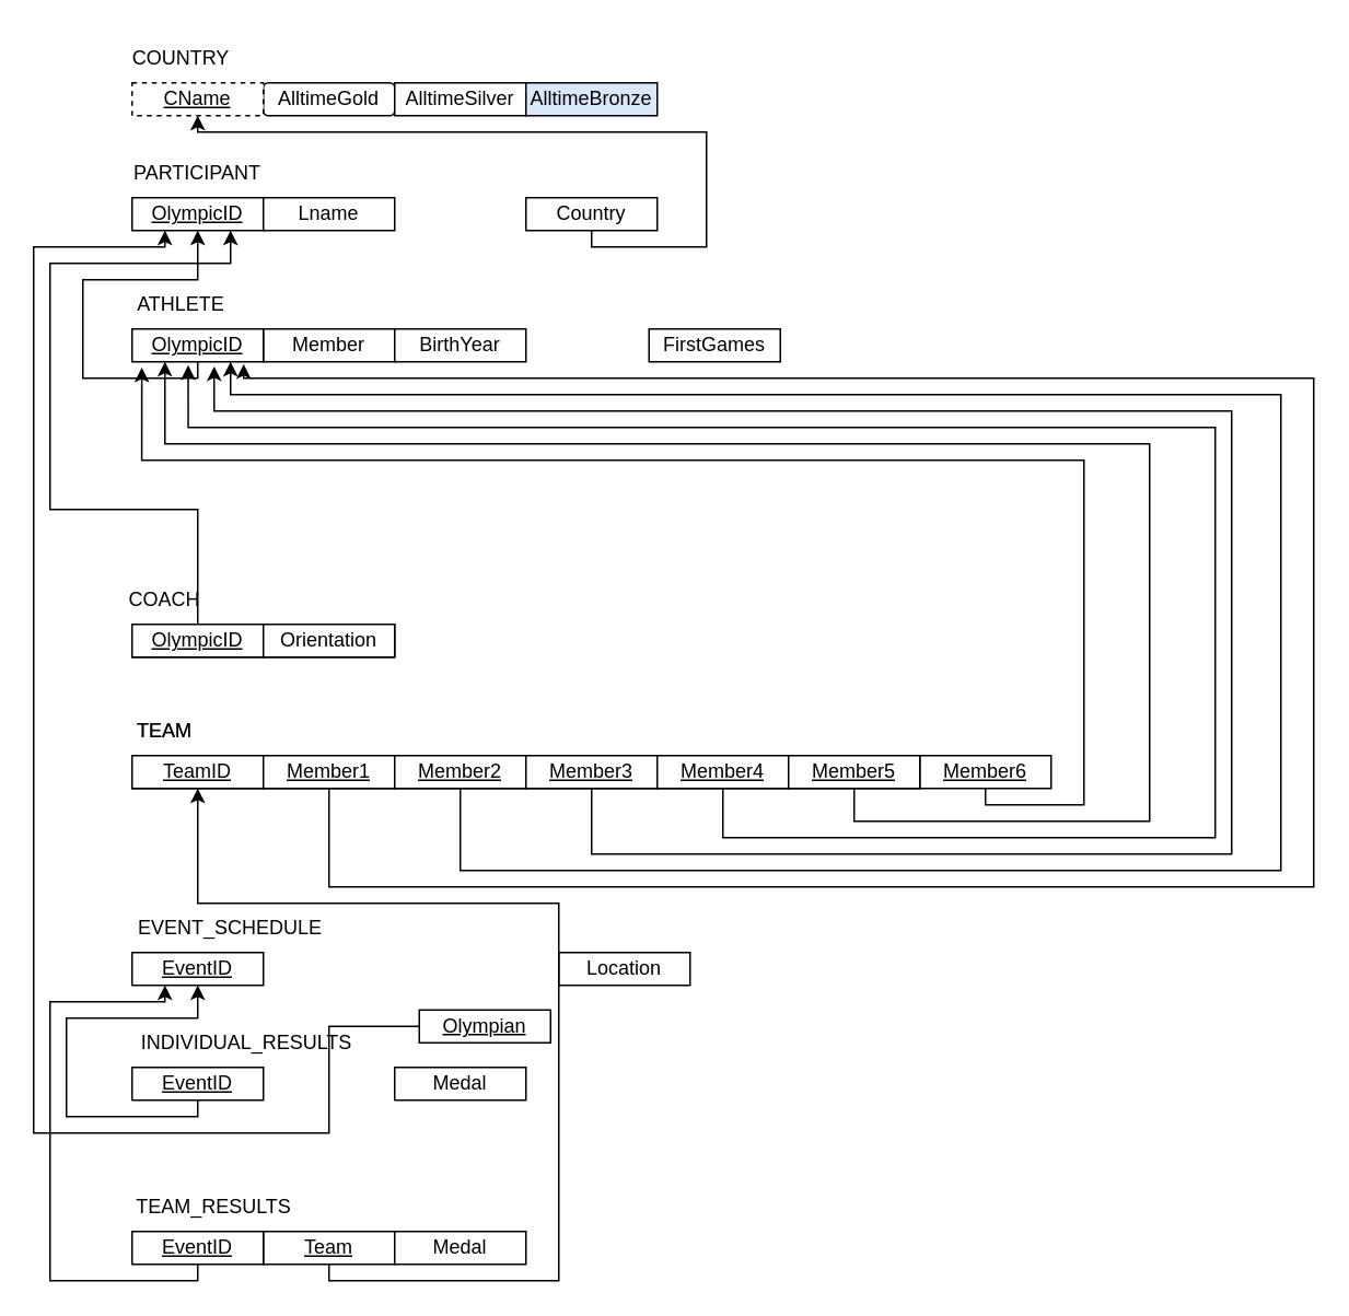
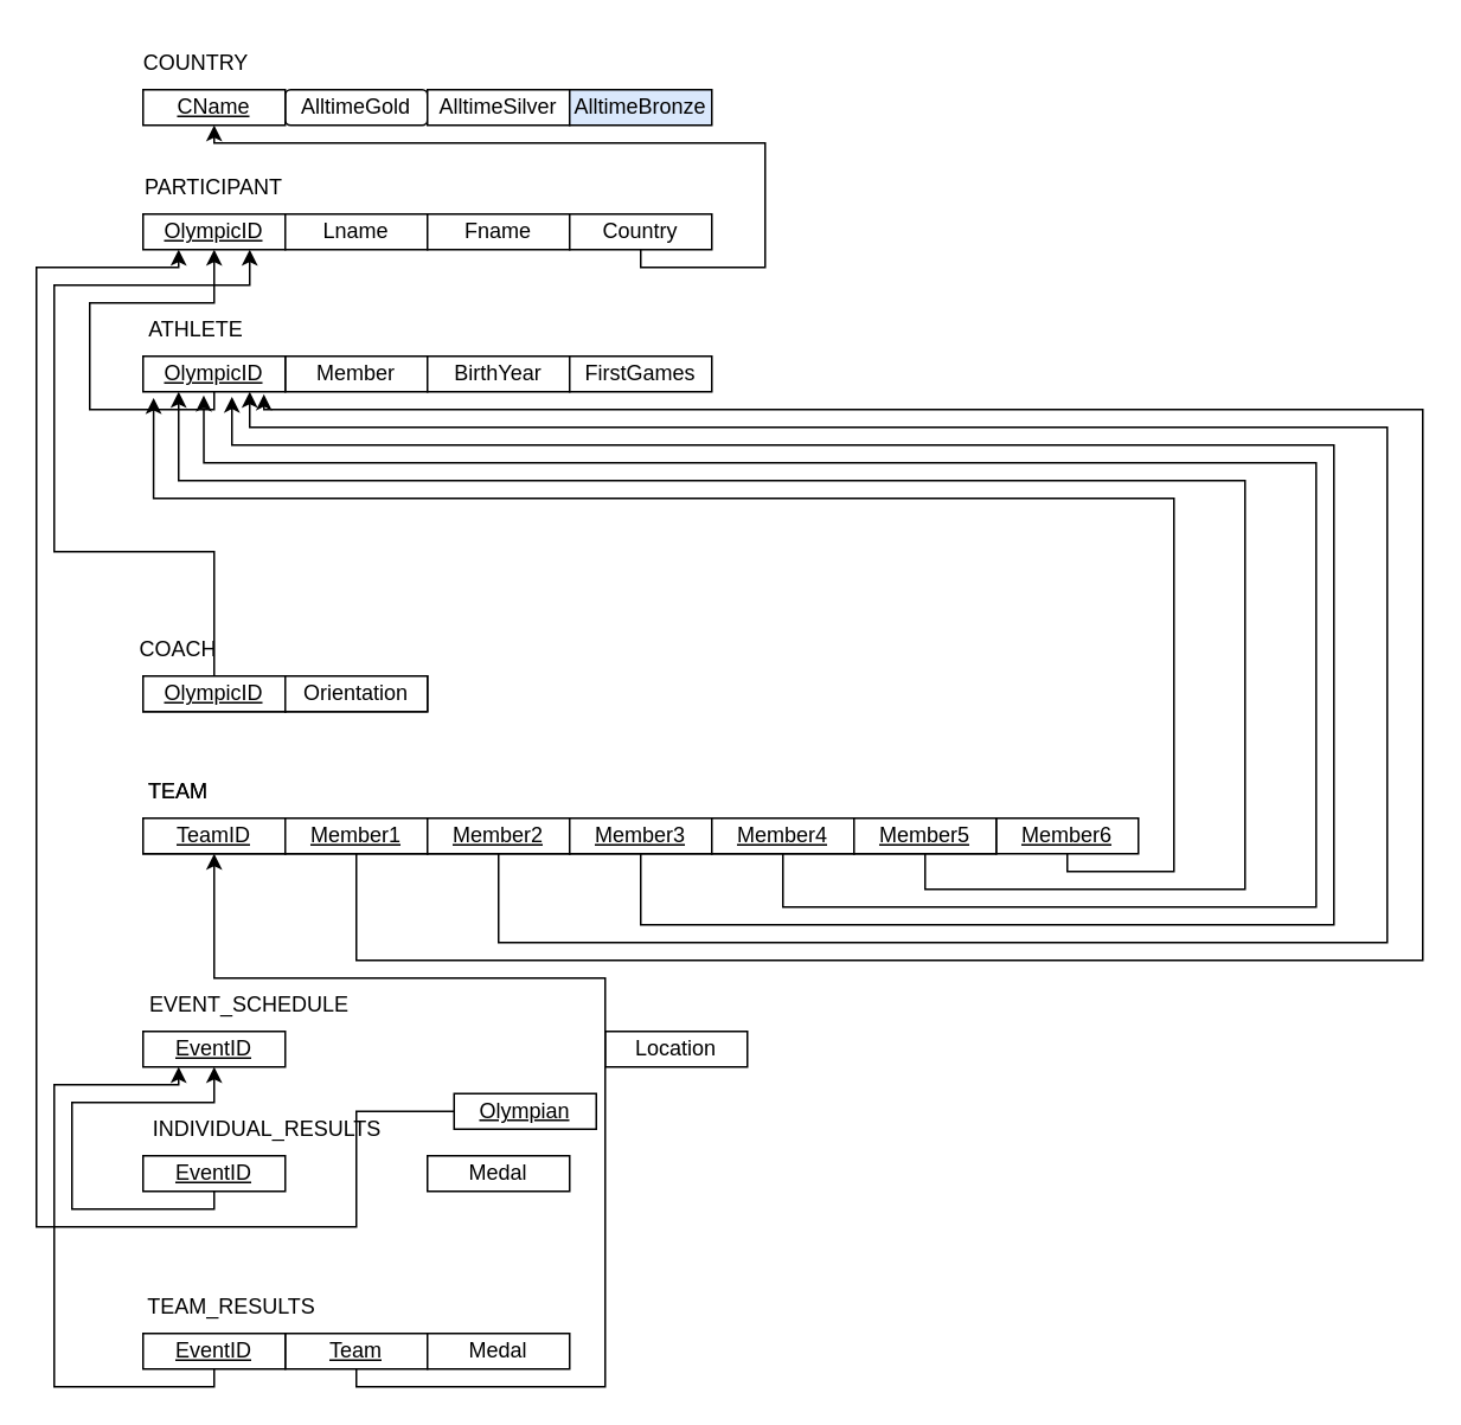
  <mxCell id="0" />
  <mxCell id="1" parent="0" />
  <mxCell id="2" value="COUNTRY" style="text;html=1;strokeColor=none;fillColor=none;align=center;verticalAlign=middle;whiteSpace=wrap;rounded=0;" vertex="1" parent="1"><mxGeometry x="80" y="20" width="60" height="30" as="geometry" /></mxCell>
  <mxCell id="3" value="AlltimeGold" style="whiteSpace=wrap;html=1;rounded=1;" vertex="1" parent="1"><mxGeometry x="160" y="50" width="80" height="20" as="geometry" /></mxCell>
- <mxCell id="4" value="CName" style="rounded=0;whiteSpace=wrap;html=1;fontStyle=4;dashed=1;" vertex="1" parent="1"><mxGeometry x="80" y="50" width="80" height="20" as="geometry" /></mxCell>
+ <mxCell id="4" value="CName" style="rounded=0;whiteSpace=wrap;html=1;fontStyle=4" vertex="1" parent="1"><mxGeometry x="80" y="50" width="80" height="20" as="geometry" /></mxCell>
  <mxCell id="5" value="AlltimeSilver" style="rounded=0;whiteSpace=wrap;html=1;" vertex="1" parent="1"><mxGeometry x="240" y="50" width="80" height="20" as="geometry" /></mxCell>
  <mxCell id="6" value="PARTICIPANT" style="text;html=1;strokeColor=none;fillColor=none;align=center;verticalAlign=middle;whiteSpace=wrap;rounded=0;" vertex="1" parent="1"><mxGeometry x="90" y="90" width="60" height="30" as="geometry" /></mxCell>
  <mxCell id="7" value="&lt;u&gt;OlympicID&lt;/u&gt;" style="rounded=0;whiteSpace=wrap;html=1;" vertex="1" parent="1"><mxGeometry x="80" y="120" width="80" height="20" as="geometry" /></mxCell>
  <mxCell id="8" value="Lname" style="rounded=0;whiteSpace=wrap;html=1;" vertex="1" parent="1"><mxGeometry x="160" y="120" width="80" height="20" as="geometry" /></mxCell>
  <mxCell id="9" value="ATHLETE" style="text;html=1;strokeColor=none;fillColor=none;align=center;verticalAlign=middle;whiteSpace=wrap;rounded=0;" vertex="1" parent="1"><mxGeometry x="80" y="170" width="60" height="30" as="geometry" /></mxCell>
  <mxCell id="10" value="Member" style="rounded=0;whiteSpace=wrap;html=1;" vertex="1" parent="1"><mxGeometry x="160" y="200" width="80" height="20" as="geometry" /></mxCell>
  <mxCell id="11" style="edgeStyle=orthogonalEdgeStyle;rounded=0;orthogonalLoop=1;jettySize=auto;html=1;entryX=0.5;entryY=1;entryDx=0;entryDy=0;" edge="1" parent="1" source="12" target="7"><mxGeometry relative="1" as="geometry"><Array as="points"><mxPoint x="120" y="230" /><mxPoint x="50" y="230" /><mxPoint x="50" y="170" /><mxPoint x="120" y="170" /></Array></mxGeometry></mxCell>
  <mxCell id="12" value="OlympicID" style="rounded=0;whiteSpace=wrap;html=1;fontStyle=4" vertex="1" parent="1"><mxGeometry x="80" y="200" width="80" height="20" as="geometry" /></mxCell>
  <mxCell id="13" value="Orientation" style="rounded=0;whiteSpace=wrap;html=1;" vertex="1" parent="1"><mxGeometry x="160" y="380" width="80" height="20" as="geometry" /></mxCell>
  <mxCell id="14" style="edgeStyle=orthogonalEdgeStyle;rounded=0;orthogonalLoop=1;jettySize=auto;html=1;entryX=0.75;entryY=1;entryDx=0;entryDy=0;" edge="1" parent="1" source="15" target="7"><mxGeometry relative="1" as="geometry"><Array as="points"><mxPoint x="120" y="310" /><mxPoint x="30" y="310" /><mxPoint x="30" y="160" /><mxPoint x="140" y="160" /></Array></mxGeometry></mxCell>
  <mxCell id="15" value="OlympicID" style="rounded=0;whiteSpace=wrap;html=1;fontStyle=4" vertex="1" parent="1"><mxGeometry x="80" y="380" width="80" height="20" as="geometry" /></mxCell>
  <mxCell id="16" value="TEAM" style="text;html=1;strokeColor=none;fillColor=none;align=center;verticalAlign=middle;whiteSpace=wrap;rounded=0;" vertex="1" parent="1"><mxGeometry x="70" y="430" width="60" height="30" as="geometry" /></mxCell>
  <mxCell id="17" value="Member1" style="rounded=0;whiteSpace=wrap;html=1;fontStyle=4" vertex="1" parent="1"><mxGeometry x="160" y="460" width="80" height="20" as="geometry" /></mxCell>
  <mxCell id="18" value="TeamID" style="rounded=0;whiteSpace=wrap;html=1;fontStyle=4" vertex="1" parent="1"><mxGeometry x="80" y="460" width="80" height="20" as="geometry" /></mxCell>
  <mxCell id="19" value="AlltimeBronze" style="rounded=0;whiteSpace=wrap;html=1;fillColor=#dae8fc;" vertex="1" parent="1"><mxGeometry x="320" y="50" width="80" height="20" as="geometry" /></mxCell>
+ <mxCell id="20" value="Fname" style="rounded=0;whiteSpace=wrap;html=1;" vertex="1" parent="1"><mxGeometry x="240" y="120" width="80" height="20" as="geometry" /></mxCell>
  <mxCell id="21" style="edgeStyle=orthogonalEdgeStyle;rounded=0;orthogonalLoop=1;jettySize=auto;html=1;entryX=0.5;entryY=1;entryDx=0;entryDy=0;" edge="1" parent="1" source="22" target="4"><mxGeometry relative="1" as="geometry"><Array as="points"><mxPoint x="360" y="150" /><mxPoint x="430" y="150" /><mxPoint x="430" y="80" /><mxPoint x="120" y="80" /></Array></mxGeometry></mxCell>
  <mxCell id="22" value="Country" style="rounded=0;whiteSpace=wrap;html=1;" vertex="1" parent="1"><mxGeometry x="320" y="120" width="80" height="20" as="geometry" /></mxCell>
  <mxCell id="23" value="BirthYear" style="rounded=0;whiteSpace=wrap;html=1;" vertex="1" parent="1"><mxGeometry x="240" y="200" width="80" height="20" as="geometry" /></mxCell>
- <mxCell id="24" value="FirstGames" style="rounded=0;whiteSpace=wrap;html=1;" vertex="1" parent="1"><mxGeometry x="395" y="200" width="80" height="20" as="geometry" /></mxCell>
+ <mxCell id="24" value="FirstGames" style="rounded=0;whiteSpace=wrap;html=1;" vertex="1" parent="1"><mxGeometry x="320" y="200" width="80" height="20" as="geometry" /></mxCell>
  <mxCell id="25" value="Member2" style="rounded=0;whiteSpace=wrap;html=1;fontStyle=4" vertex="1" parent="1"><mxGeometry x="240" y="460" width="80" height="20" as="geometry" /></mxCell>
  <mxCell id="26" value="Member3" style="rounded=0;whiteSpace=wrap;html=1;fontStyle=4" vertex="1" parent="1"><mxGeometry x="320" y="460" width="80" height="20" as="geometry" /></mxCell>
  <mxCell id="27" value="Member4" style="rounded=0;whiteSpace=wrap;html=1;fontStyle=4" vertex="1" parent="1"><mxGeometry x="400" y="460" width="80" height="20" as="geometry" /></mxCell>
  <mxCell id="28" style="edgeStyle=orthogonalEdgeStyle;rounded=0;orthogonalLoop=1;jettySize=auto;html=1;entryX=0.25;entryY=1;entryDx=0;entryDy=0;" edge="1" parent="1" source="29" target="12"><mxGeometry relative="1" as="geometry"><Array as="points"><mxPoint x="520" y="500" /><mxPoint x="700" y="500" /><mxPoint x="700" y="270" /><mxPoint x="100" y="270" /></Array></mxGeometry></mxCell>
  <mxCell id="29" value="Member5" style="rounded=0;whiteSpace=wrap;html=1;fontStyle=4" vertex="1" parent="1"><mxGeometry x="480" y="460" width="80" height="20" as="geometry" /></mxCell>
  <mxCell id="30" style="edgeStyle=orthogonalEdgeStyle;rounded=0;orthogonalLoop=1;jettySize=auto;html=1;entryX=0.074;entryY=1.172;entryDx=0;entryDy=0;entryPerimeter=0;" edge="1" parent="1" source="31" target="12"><mxGeometry relative="1" as="geometry"><Array as="points"><mxPoint x="600" y="490" /><mxPoint x="660" y="490" /><mxPoint x="660" y="280" /><mxPoint x="86" y="280" /></Array></mxGeometry></mxCell>
  <mxCell id="31" value="Member6" style="rounded=0;whiteSpace=wrap;html=1;fontStyle=4" vertex="1" parent="1"><mxGeometry x="560" y="460" width="80" height="20" as="geometry" /></mxCell>
  <mxCell id="32" value="COACH" style="text;html=1;strokeColor=none;fillColor=none;align=center;verticalAlign=middle;whiteSpace=wrap;rounded=0;" vertex="1" parent="1"><mxGeometry x="70" y="350" width="60" height="30" as="geometry" /></mxCell>
  <mxCell id="33" value="OlympicID" style="rounded=0;whiteSpace=wrap;html=1;fontStyle=4" vertex="1" parent="1"><mxGeometry x="80" y="380" width="80" height="20" as="geometry" /></mxCell>
  <mxCell id="34" value="Orientation" style="rounded=0;whiteSpace=wrap;html=1;" vertex="1" parent="1"><mxGeometry x="160" y="380" width="80" height="20" as="geometry" /></mxCell>
  <mxCell id="35" value="TEAM" style="text;html=1;strokeColor=none;fillColor=none;align=center;verticalAlign=middle;whiteSpace=wrap;rounded=0;" vertex="1" parent="1"><mxGeometry x="70" y="430" width="60" height="30" as="geometry" /></mxCell>
  <mxCell id="36" value="TeamID" style="rounded=0;whiteSpace=wrap;html=1;fontStyle=4" vertex="1" parent="1"><mxGeometry x="80" y="460" width="80" height="20" as="geometry" /></mxCell>
  <mxCell id="37" style="edgeStyle=orthogonalEdgeStyle;rounded=0;orthogonalLoop=1;jettySize=auto;html=1;entryX=0.85;entryY=1.069;entryDx=0;entryDy=0;entryPerimeter=0;" edge="1" parent="1" source="38" target="12"><mxGeometry relative="1" as="geometry"><Array as="points"><mxPoint x="200" y="540" /><mxPoint x="800" y="540" /><mxPoint x="800" y="230" /><mxPoint x="148" y="230" /></Array></mxGeometry></mxCell>
  <mxCell id="38" value="Member1" style="rounded=0;whiteSpace=wrap;html=1;fontStyle=4" vertex="1" parent="1"><mxGeometry x="160" y="460" width="80" height="20" as="geometry" /></mxCell>
  <mxCell id="39" style="edgeStyle=orthogonalEdgeStyle;rounded=0;orthogonalLoop=1;jettySize=auto;html=1;entryX=0.75;entryY=1;entryDx=0;entryDy=0;" edge="1" parent="1" source="40" target="12"><mxGeometry relative="1" as="geometry"><Array as="points"><mxPoint x="280" y="530" /><mxPoint x="780" y="530" /><mxPoint x="780" y="240" /><mxPoint x="140" y="240" /></Array></mxGeometry></mxCell>
  <mxCell id="40" value="Member2" style="rounded=0;whiteSpace=wrap;html=1;fontStyle=4" vertex="1" parent="1"><mxGeometry x="240" y="460" width="80" height="20" as="geometry" /></mxCell>
  <mxCell id="41" style="edgeStyle=orthogonalEdgeStyle;rounded=0;orthogonalLoop=1;jettySize=auto;html=1;entryX=0.625;entryY=1.138;entryDx=0;entryDy=0;entryPerimeter=0;" edge="1" parent="1" source="42" target="12"><mxGeometry relative="1" as="geometry"><Array as="points"><mxPoint x="360" y="520" /><mxPoint x="750" y="520" /><mxPoint x="750" y="250" /><mxPoint x="130" y="250" /></Array></mxGeometry></mxCell>
  <mxCell id="42" value="Member3" style="rounded=0;whiteSpace=wrap;html=1;fontStyle=4" vertex="1" parent="1"><mxGeometry x="320" y="460" width="80" height="20" as="geometry" /></mxCell>
  <mxCell id="43" style="edgeStyle=orthogonalEdgeStyle;rounded=0;orthogonalLoop=1;jettySize=auto;html=1;entryX=0.427;entryY=1.103;entryDx=0;entryDy=0;entryPerimeter=0;" edge="1" parent="1" source="44" target="12"><mxGeometry relative="1" as="geometry"><Array as="points"><mxPoint x="440" y="510" /><mxPoint x="740" y="510" /><mxPoint x="740" y="260" /><mxPoint x="114" y="260" /></Array></mxGeometry></mxCell>
  <mxCell id="44" value="Member4" style="rounded=0;whiteSpace=wrap;html=1;fontStyle=4" vertex="1" parent="1"><mxGeometry x="400" y="460" width="80" height="20" as="geometry" /></mxCell>
  <mxCell id="45" value="Member5" style="rounded=0;whiteSpace=wrap;html=1;fontStyle=4" vertex="1" parent="1"><mxGeometry x="480" y="460" width="80" height="20" as="geometry" /></mxCell>
  <mxCell id="46" value="EventID" style="rounded=0;whiteSpace=wrap;html=1;fontStyle=4" vertex="1" parent="1"><mxGeometry x="80" y="580" width="80" height="20" as="geometry" /></mxCell>
  <mxCell id="47" value="Location" style="rounded=0;whiteSpace=wrap;html=1;" vertex="1" parent="1"><mxGeometry x="340" y="580" width="80" height="20" as="geometry" /></mxCell>
  <mxCell id="48" value="EVENT_SCHEDULE" style="text;html=1;strokeColor=none;fillColor=none;align=center;verticalAlign=middle;whiteSpace=wrap;rounded=0;" vertex="1" parent="1"><mxGeometry x="110" y="550" width="60" height="30" as="geometry" /></mxCell>
  <mxCell id="49" style="edgeStyle=orthogonalEdgeStyle;rounded=0;orthogonalLoop=1;jettySize=auto;html=1;entryX=0.25;entryY=1;entryDx=0;entryDy=0;" edge="1" parent="1" source="50" target="7"><mxGeometry relative="1" as="geometry"><Array as="points"><mxPoint x="200" y="690" /><mxPoint x="20" y="690" /><mxPoint x="20" y="150" /><mxPoint x="100" y="150" /></Array></mxGeometry></mxCell>
  <mxCell id="50" value="&lt;u&gt;Olympian&lt;/u&gt;" style="rounded=0;whiteSpace=wrap;html=1;" vertex="1" parent="1"><mxGeometry x="255" y="615" width="80" height="20" as="geometry" /></mxCell>
  <mxCell id="51" style="edgeStyle=orthogonalEdgeStyle;rounded=0;orthogonalLoop=1;jettySize=auto;html=1;entryX=0.5;entryY=1;entryDx=0;entryDy=0;" edge="1" parent="1" source="52" target="46"><mxGeometry relative="1" as="geometry"><Array as="points"><mxPoint x="120" y="680" /><mxPoint x="40" y="680" /><mxPoint x="40" y="620" /><mxPoint x="120" y="620" /></Array></mxGeometry></mxCell>
  <mxCell id="52" value="EventID" style="rounded=0;whiteSpace=wrap;html=1;fontStyle=4" vertex="1" parent="1"><mxGeometry x="80" y="650" width="80" height="20" as="geometry" /></mxCell>
  <mxCell id="53" value="Medal" style="rounded=0;whiteSpace=wrap;html=1;" vertex="1" parent="1"><mxGeometry x="240" y="650" width="80" height="20" as="geometry" /></mxCell>
  <mxCell id="54" value="INDIVIDUAL_RESULTS" style="text;html=1;strokeColor=none;fillColor=none;align=center;verticalAlign=middle;whiteSpace=wrap;rounded=0;" vertex="1" parent="1"><mxGeometry x="120" y="620" width="60" height="30" as="geometry" /></mxCell>
  <mxCell id="55" style="edgeStyle=orthogonalEdgeStyle;rounded=0;orthogonalLoop=1;jettySize=auto;html=1;entryX=0.5;entryY=1;entryDx=0;entryDy=0;" edge="1" parent="1" source="56" target="36"><mxGeometry relative="1" as="geometry"><Array as="points"><mxPoint x="200" y="780" /><mxPoint x="340" y="780" /><mxPoint x="340" y="550" /><mxPoint x="120" y="550" /></Array></mxGeometry></mxCell>
  <mxCell id="56" value="&lt;u&gt;Team&lt;/u&gt;" style="rounded=0;whiteSpace=wrap;html=1;" vertex="1" parent="1"><mxGeometry x="160" y="750" width="80" height="20" as="geometry" /></mxCell>
  <mxCell id="57" style="edgeStyle=orthogonalEdgeStyle;rounded=0;orthogonalLoop=1;jettySize=auto;html=1;entryX=0.25;entryY=1;entryDx=0;entryDy=0;" edge="1" parent="1" source="58" target="46"><mxGeometry relative="1" as="geometry"><Array as="points"><mxPoint x="120" y="780" /><mxPoint x="30" y="780" /><mxPoint x="30" y="610" /><mxPoint x="100" y="610" /></Array></mxGeometry></mxCell>
  <mxCell id="58" value="EventID" style="rounded=0;whiteSpace=wrap;html=1;fontStyle=4" vertex="1" parent="1"><mxGeometry x="80" y="750" width="80" height="20" as="geometry" /></mxCell>
  <mxCell id="59" value="Medal" style="rounded=0;whiteSpace=wrap;html=1;" vertex="1" parent="1"><mxGeometry x="240" y="750" width="80" height="20" as="geometry" /></mxCell>
  <mxCell id="60" value="TEAM_RESULTS" style="text;html=1;strokeColor=none;fillColor=none;align=center;verticalAlign=middle;whiteSpace=wrap;rounded=0;" vertex="1" parent="1"><mxGeometry x="100" y="720" width="60" height="30" as="geometry" /></mxCell>
